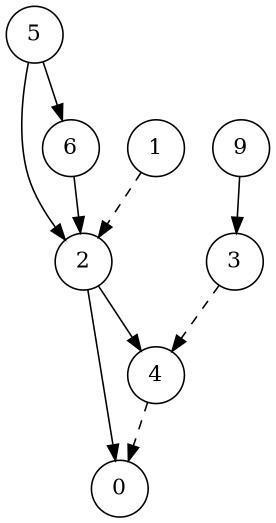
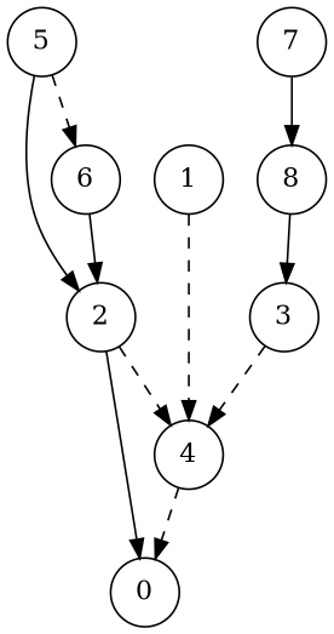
  digraph {
    node [shape=circle]
    5
    2
    6
    4
    0
-   8 [label=9]
+   7
+   8
    1
    3
    5 -> 2
-   5 -> 6
-   2 -> 4
+   5 -> 6 [style=dashed]
+   2 -> 4 [style=dashed]
    2 -> 0
    6 -> 2
    4 -> 0 [style=dashed]
+   7 -> 8
    8 -> 3
-   1 -> 2 [style=dashed]
+   1 -> 4 [style=dashed]
    3 -> 4 [style=dashed]
  }
